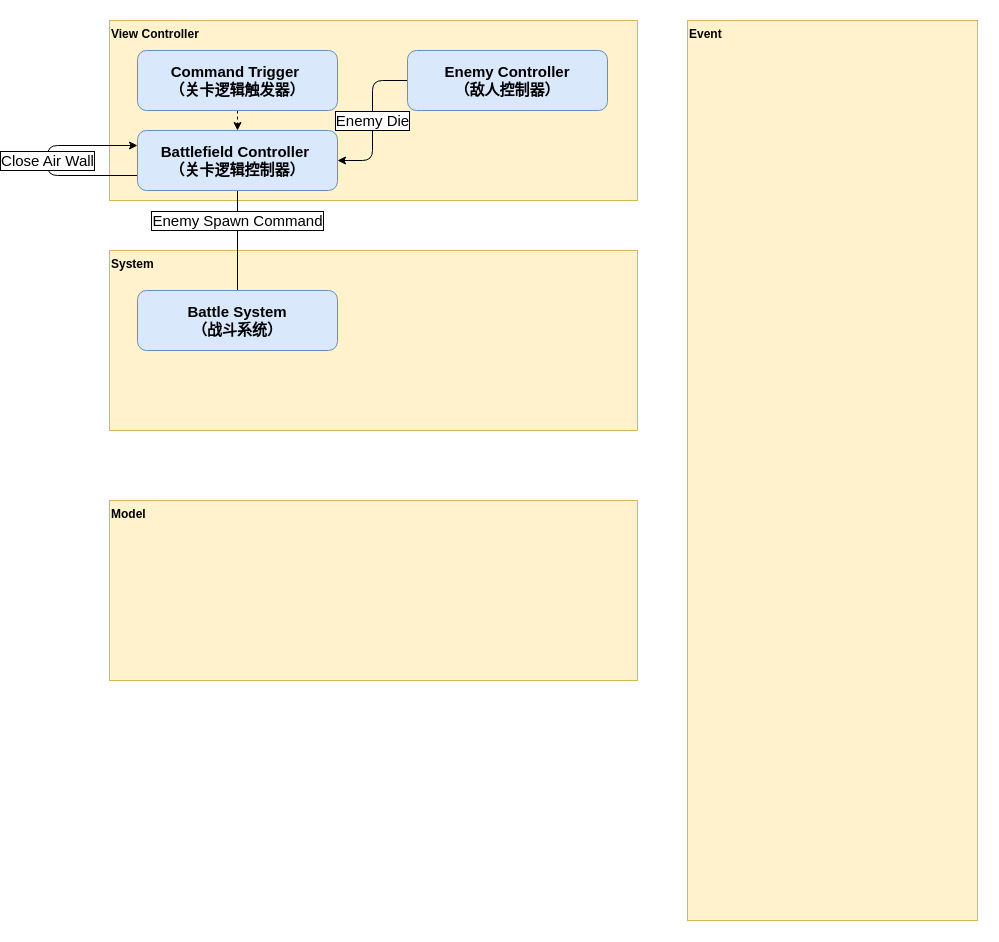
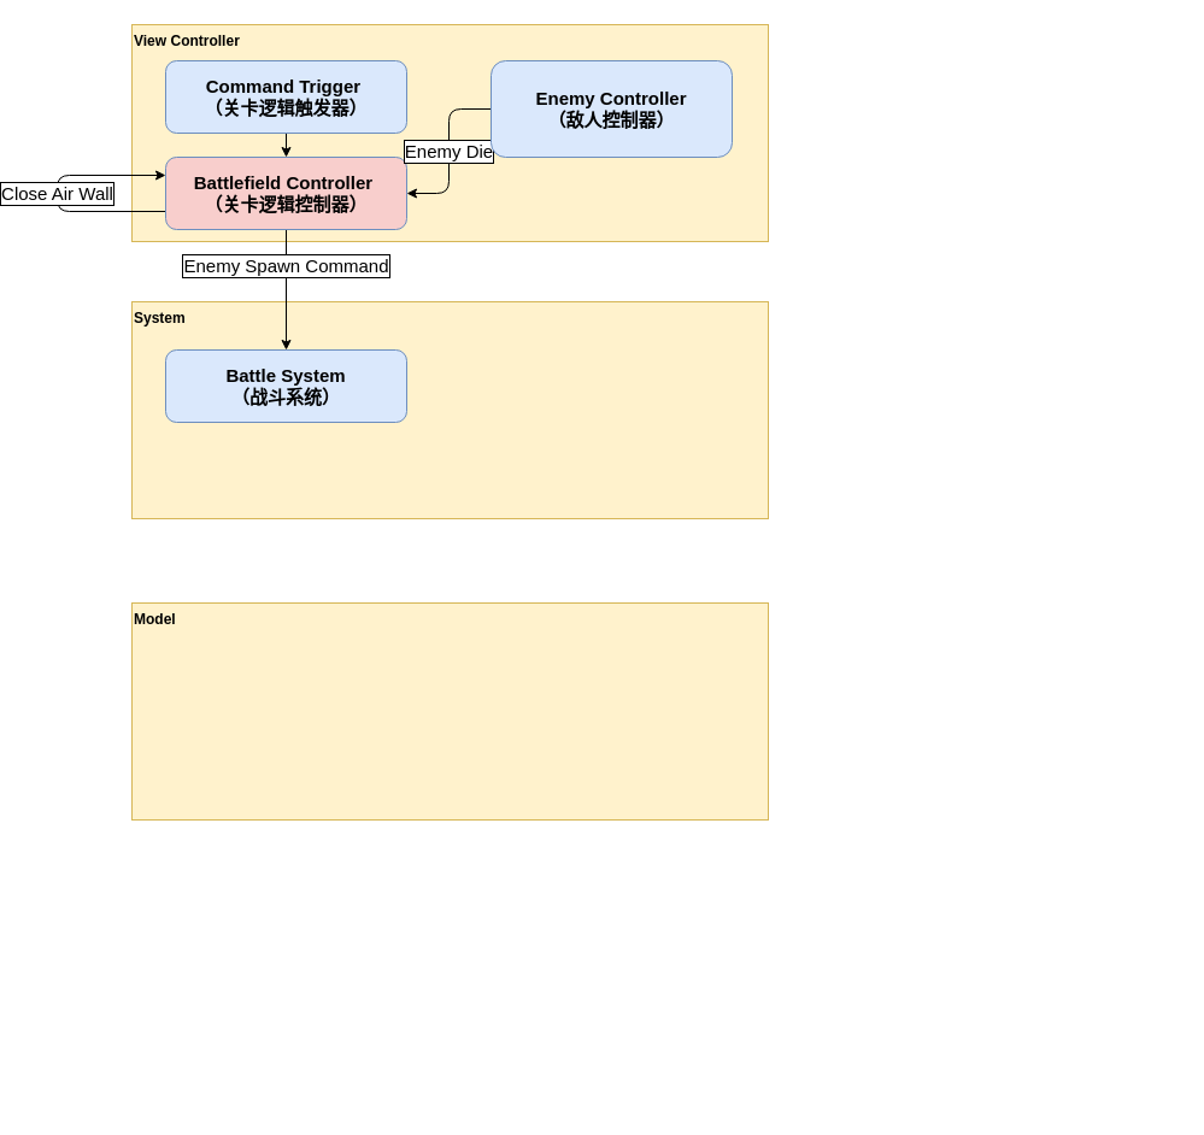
  <mxCell id="0" />
  <mxCell id="1" parent="0" />
  <mxCell id="2" value="System" style="rounded=0;whiteSpace=wrap;html=1;fillColor=#fff2cc;strokeColor=#d6b656;align=left;verticalAlign=top;fontStyle=1" vertex="1" parent="1"><mxGeometry x="82" y="250" width="528" height="180" as="geometry" /></mxCell>
  <mxCell id="3" value="Model" style="rounded=0;whiteSpace=wrap;html=1;fillColor=#fff2cc;strokeColor=#d6b656;align=left;verticalAlign=top;fontStyle=1" vertex="1" parent="1"><mxGeometry x="82" y="500" width="528" height="180" as="geometry" /></mxCell>
  <mxCell id="4" value="View Controller" style="rounded=0;whiteSpace=wrap;html=1;fillColor=#fff2cc;strokeColor=#d6b656;align=left;verticalAlign=top;fontStyle=1" vertex="1" parent="1"><mxGeometry x="82" y="20" width="528" height="180" as="geometry" /></mxCell>
- <mxCell id="5" style="edgeStyle=orthogonalEdgeStyle;rounded=1;orthogonalLoop=1;jettySize=auto;html=1;exitX=0.5;exitY=1;exitDx=0;exitDy=0;entryX=0.5;entryY=0;entryDx=0;entryDy=0;labelBorderColor=default;fontSize=15;dashed=1;" edge="1" parent="1" source="6" target="10"><mxGeometry relative="1" as="geometry" /></mxCell>
+ <mxCell id="5" style="edgeStyle=orthogonalEdgeStyle;rounded=1;orthogonalLoop=1;jettySize=auto;html=1;exitX=0.5;exitY=1;exitDx=0;exitDy=0;entryX=0.5;entryY=0;entryDx=0;entryDy=0;labelBorderColor=default;fontSize=15;" edge="1" parent="1" source="6" target="10"><mxGeometry relative="1" as="geometry" /></mxCell>
  <mxCell id="6" value="Command Trigger&amp;nbsp;&lt;br&gt;（关卡逻辑触发器）" style="rounded=1;whiteSpace=wrap;html=1;fontSize=15;fontStyle=1;fillColor=#dae8fc;strokeColor=#6c8ebf;" vertex="1" parent="1"><mxGeometry x="110" y="50" width="200" height="60" as="geometry" /></mxCell>
- <mxCell id="7" value="Event" style="rounded=0;whiteSpace=wrap;html=1;fillColor=#fff2cc;strokeColor=#d6b656;align=left;verticalAlign=top;fontStyle=1" vertex="1" parent="1"><mxGeometry x="660" y="20" width="290" height="900" as="geometry" /></mxCell>
- <mxCell id="8" value="Enemy Spawn Command" style="edgeStyle=orthogonalEdgeStyle;rounded=1;orthogonalLoop=1;jettySize=auto;html=1;exitX=0.5;exitY=1;exitDx=0;exitDy=0;entryX=0.5;entryY=0;entryDx=0;entryDy=0;labelBorderColor=default;fontSize=15;endArrow=none;" edge="1" parent="1" source="10" target="11"><mxGeometry x="-0.4" relative="1" as="geometry"><mxPoint as="offset" /></mxGeometry></mxCell>
+ <mxCell id="8" value="Enemy Spawn Command" style="edgeStyle=orthogonalEdgeStyle;rounded=1;orthogonalLoop=1;jettySize=auto;html=1;exitX=0.5;exitY=1;exitDx=0;exitDy=0;entryX=0.5;entryY=0;entryDx=0;entryDy=0;labelBorderColor=default;fontSize=15;" edge="1" parent="1" source="10" target="11"><mxGeometry x="-0.4" relative="1" as="geometry"><mxPoint as="offset" /></mxGeometry></mxCell>
  <mxCell id="9" value="Close Air Wall" style="edgeStyle=orthogonalEdgeStyle;rounded=1;orthogonalLoop=1;jettySize=auto;html=1;exitX=0;exitY=0.75;exitDx=0;exitDy=0;labelBorderColor=default;fontSize=15;entryX=0;entryY=0.25;entryDx=0;entryDy=0;" edge="1" parent="1" source="10" target="10"><mxGeometry relative="1" as="geometry"><mxPoint x="20" y="150" as="targetPoint" /><Array as="points"><mxPoint x="20" y="175" /><mxPoint x="20" y="145" /></Array></mxGeometry></mxCell>
- <mxCell id="10" value="Battlefield Controller&amp;nbsp;&lt;br&gt;（关卡逻辑控制器）" style="rounded=1;whiteSpace=wrap;html=1;fontSize=15;fontStyle=1;fillColor=#dae8fc;strokeColor=#6c8ebf;" vertex="1" parent="1"><mxGeometry x="110" y="130" width="200" height="60" as="geometry" /></mxCell>
+ <mxCell id="10" value="Battlefield Controller&amp;nbsp;&lt;br&gt;（关卡逻辑控制器）" style="rounded=1;whiteSpace=wrap;html=1;fontSize=15;fontStyle=1;fillColor=#f8cecc;strokeColor=#6c8ebf;" vertex="1" parent="1"><mxGeometry x="110" y="130" width="200" height="60" as="geometry" /></mxCell>
  <mxCell id="11" value="Battle System&lt;br&gt;（战斗系统）" style="rounded=1;whiteSpace=wrap;html=1;fontSize=15;fontStyle=1;fillColor=#dae8fc;strokeColor=#6c8ebf;" vertex="1" parent="1"><mxGeometry x="110" y="290" width="200" height="60" as="geometry" /></mxCell>
  <mxCell id="12" value="Enemy Die" style="edgeStyle=orthogonalEdgeStyle;rounded=1;orthogonalLoop=1;jettySize=auto;html=1;exitX=0;exitY=0.5;exitDx=0;exitDy=0;entryX=1;entryY=0.5;entryDx=0;entryDy=0;labelBorderColor=default;fontSize=15;" edge="1" parent="1" source="13" target="10"><mxGeometry relative="1" as="geometry" /></mxCell>
- <mxCell id="13" value="Enemy Controller&lt;br&gt;（敌人控制器）" style="rounded=1;whiteSpace=wrap;html=1;fontSize=15;fontStyle=1;fillColor=#dae8fc;strokeColor=#6c8ebf;" vertex="1" parent="1"><mxGeometry x="380" y="50" width="200" height="60" as="geometry" /></mxCell>
+ <mxCell id="13" value="Enemy Controller&lt;br&gt;（敌人控制器）" style="rounded=1;whiteSpace=wrap;html=1;fontSize=15;fontStyle=1;fillColor=#dae8fc;strokeColor=#6c8ebf;" vertex="1" parent="1"><mxGeometry x="380" y="50" width="200" height="80" as="geometry" /></mxCell>
